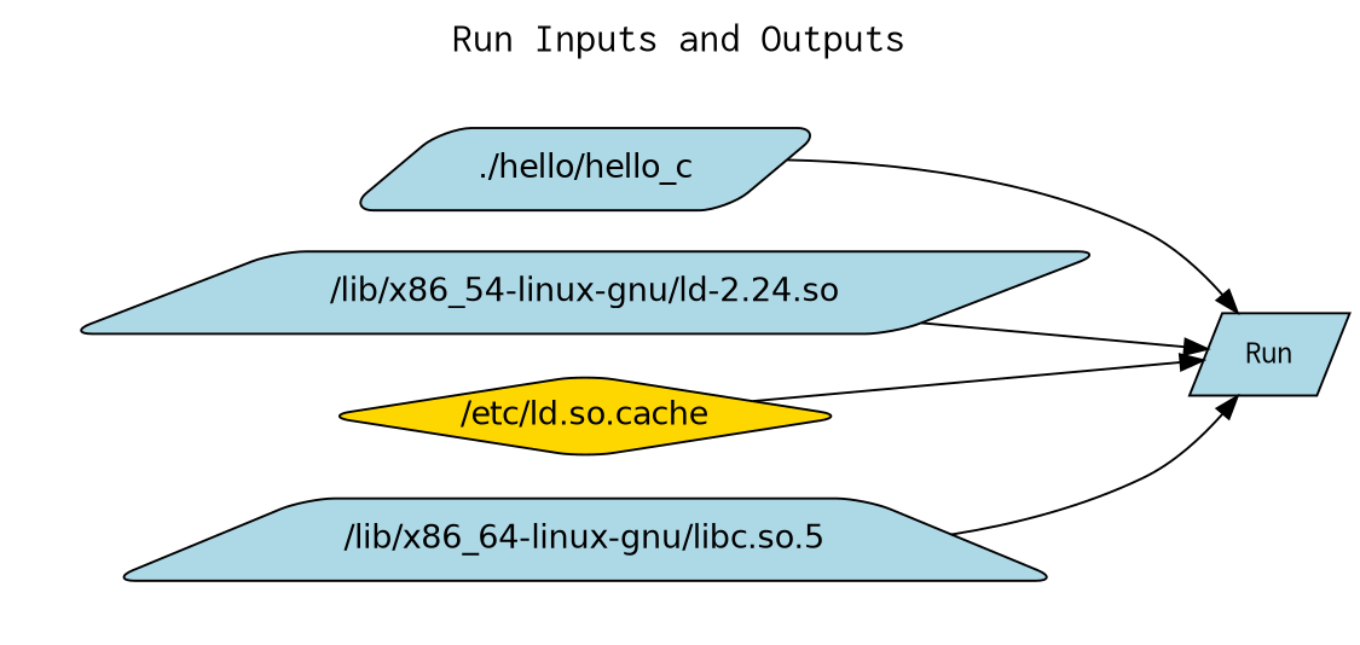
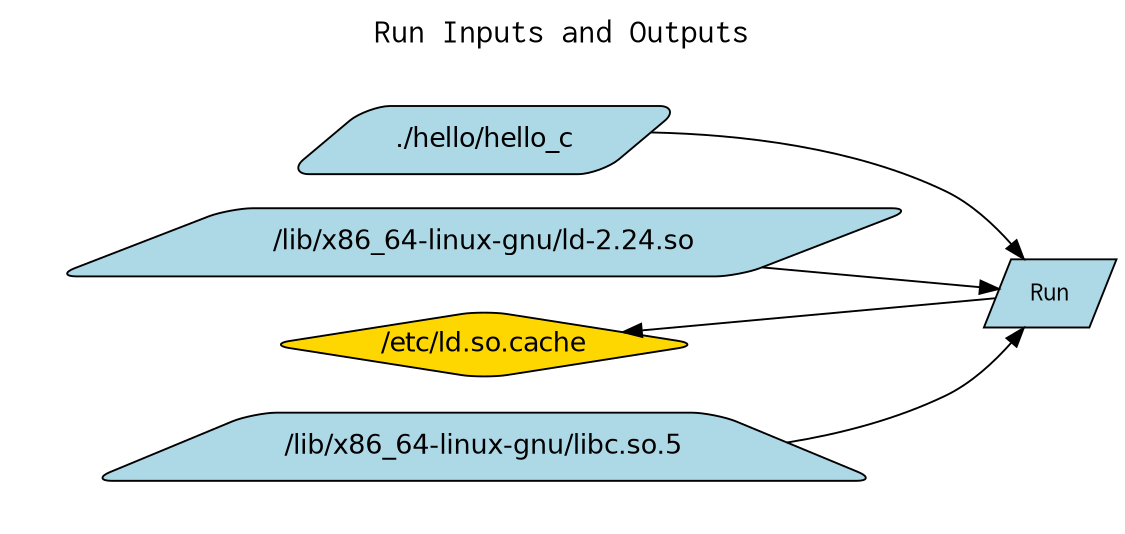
  digraph {
    fontname=Courier
    fontsize=18
    label="Run Inputs and Outputs"
    labelloc=t
    rankdir=LR
    node [fillcolor=lightblue fontname=Helvetica peripheries=1 shape=parallelogram style="rounded,filled"]
    n1 [label="./hello/hello_c"]
-   n2 [label="/lib/x86_54-linux-gnu/ld-2.24.so"]
+   n2 [label="/lib/x86_64-linux-gnu/ld-2.24.so"]
    n3 [fillcolor=gold label="/etc/ld.so.cache" shape=diamond]
    n4 [label="/lib/x86_64-linux-gnu/libc.so.5" shape=trapezium]
    Run [fontname=Courier style=filled]
    subgraph cluster_1 {
      color=white
      label=""
      penwidth=2
      subgraph cluster_2 {
        color=white
        label=""
        penwidth=2
        n1
        n2
        n3
        n4
      }
    }
    subgraph cluster_3 {
      color=white
      label=""
      penwidth=2
      subgraph cluster_4 {
        color=white
        label=""
        penwidth=2
      }
    }
    n1 -> Run
    n2 -> Run
-   n3 -> Run
+   Run -> n3
    n4 -> Run
  }
